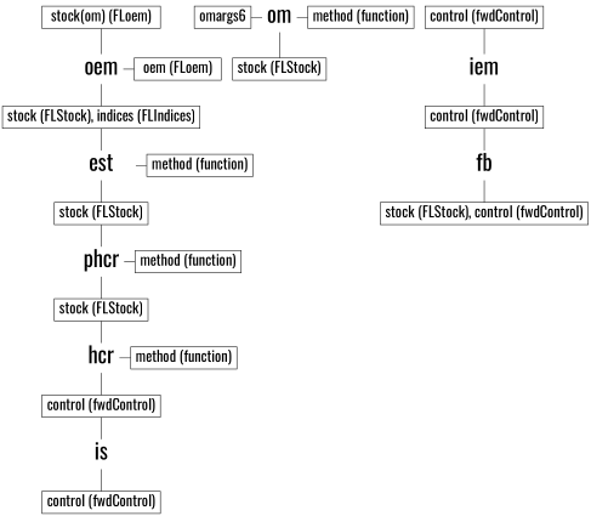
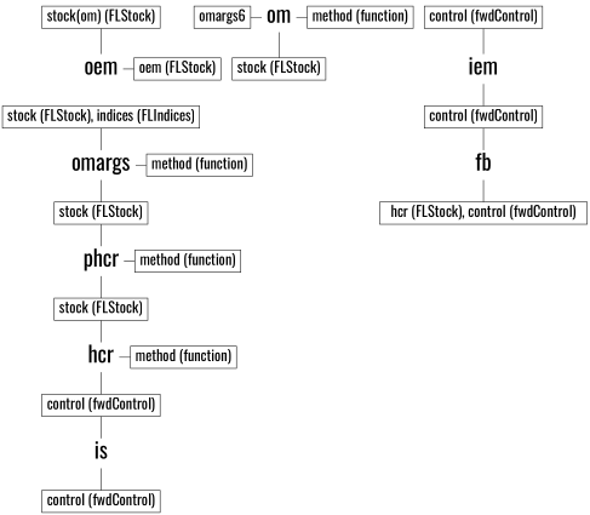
  graph {
    fontname=Oswald
    node [fontname=Oswald fontsize=24 shape=box]
    edge [arrowhead=none fontname=Oswald]
    oem [fontcolor="#000000" fontsize=36 shape=plaintext]
-   n2 [label="oem (FLoem)"]
-   est [fontcolor="#000000" fontsize=36 shape=plaintext]
+   n2 [label="oem (FLStock)"]
+   est [fontcolor="#000000" fontsize=36 shape=plaintext label=omargs]
    n4 [label="method (function)"]
    phcr [fontcolor="#000000" fontsize=36 shape=plaintext]
    n6 [label="method (function)"]
    hcr [fontcolor="#000000" fontsize=36 shape=plaintext]
    n8 [label="method (function)"]
    om [fontcolor="#000000" fontsize=36 shape=plaintext]
    n10 [label="method (function)"]
    n11 [label=omargs6]
    n12 [label="stock (FLStock), indices (FLIndices)"]
    n13 [label="stock (FLStock)"]
    n14 [label="stock (FLStock)"]
    n15 [label="control (fwdControl)"]
    n16 [label="stock (FLStock)"]
    is [fontcolor="#000000" fontsize=36 shape=plaintext]
    n18 [label="control (fwdControl)"]
    n19 [label="control (fwdControl)"]
    iem [fontcolor="#000000" fontsize=36 shape=plaintext]
    n21 [label="control (fwdControl)"]
    fb [fontcolor="#000000" fontsize=36 shape=plaintext]
-   n23 [label="stock (FLStock), control (fwdControl)"]
-   n24 [label="stock(om) (FLoem)"]
+   n23 [label="hcr (FLStock), control (fwdControl)"]
+   n24 [label="stock(om) (FLStock)"]
    subgraph sub_1 {
      rank=same
      oem
      n2
    }
    subgraph sub_2 {
      rank=same
      est
      n4
    }
    subgraph sub_3 {
      rank=same
      phcr
      n6
    }
    subgraph sub_4 {
      rank=same
      hcr
      n8
    }
    subgraph sub_5 {
      rank=same
      om
      n10
      n11
    }
    oem -- n2
-   oem -- n12
    est -- n4
    est -- n13
    phcr -- n6
    phcr -- n14
    hcr -- n8
    hcr -- n15
    om -- n10
    om -- n16
    n11 -- om
    n12 -- est
    n13 -- phcr
    n14 -- hcr
    n15 -- is
    is -- n18
    n19 -- iem
    iem -- n21
    n21 -- fb
    fb -- n23
    n24 -- oem
  }
